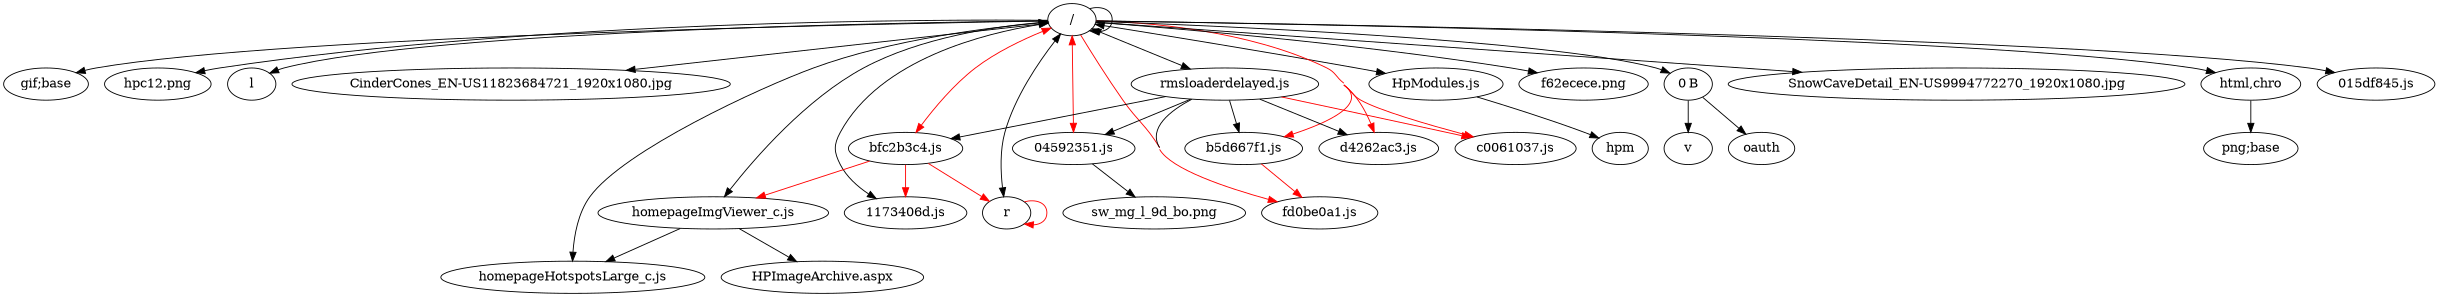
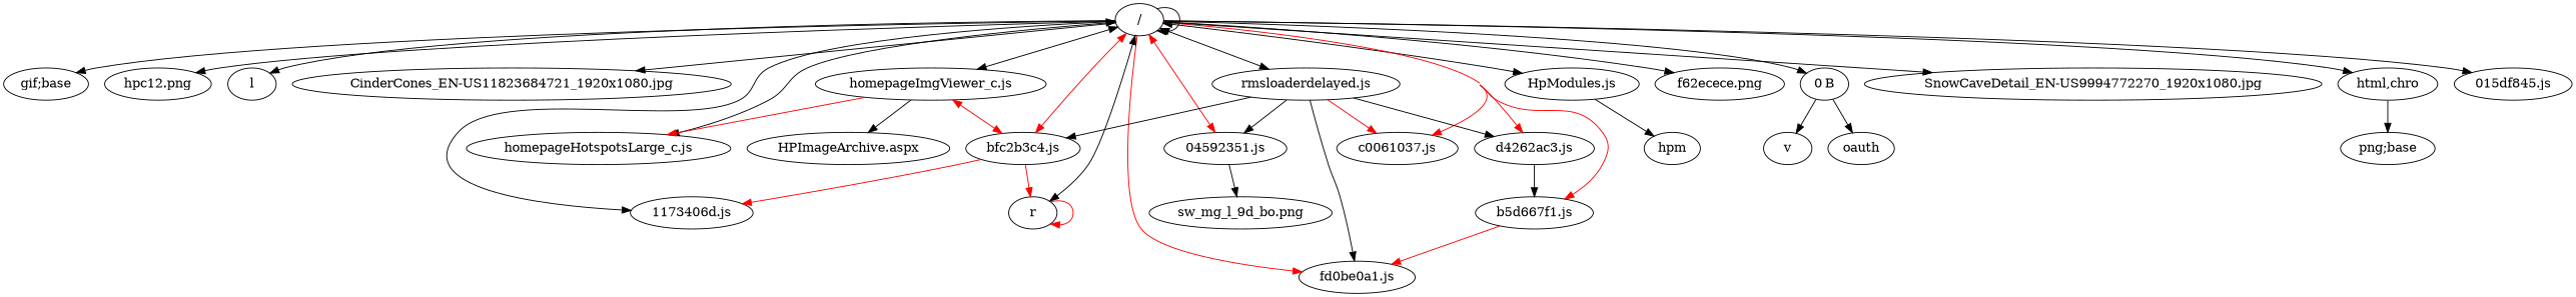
  strict digraph {
    concentrate=true
    "/"
    "gif;base"
    "hpc12.png"
    l
    "CinderCones_EN-US11823684721_1920x1080.jpg"
    "homepageImgViewer_c.js"
    "homepageHotspotsLarge_c.js"
    "HpModules.js"
    "rmsloaderdelayed.js"
    "bfc2b3c4.js"
    "04592351.js"
    "b5d667f1.js"
    "fd0be0a1.js"
    "d4262ac3.js"
    "c0061037.js"
    "1173406d.js"
    "f62ecece.png"
    r
    "0 B"
    "SnowCaveDetail_EN-US9994772270_1920x1080.jpg"
    "html,chro"
    "015df845.js"
    "HPImageArchive.aspx"
    hpm
    n25 [label="sw_mg_l_9d_bo.png"]
    oauth
    v
    "png;base"
    "/" -> "/"
    "/" -> "gif;base"
    "/" -> "hpc12.png"
    "/" -> l
    "/" -> "CinderCones_EN-US11823684721_1920x1080.jpg"
    "/" -> "homepageImgViewer_c.js"
    "/" -> "homepageHotspotsLarge_c.js"
    "/" -> "HpModules.js"
    "/" -> "rmsloaderdelayed.js"
    "/" -> "bfc2b3c4.js" [color=red]
    "/" -> "04592351.js" [color=red]
    "/" -> "b5d667f1.js" [color=red]
    "/" -> "fd0be0a1.js" [color=red]
    "/" -> "d4262ac3.js" [color=red]
    "/" -> "c0061037.js" [color=red]
    "/" -> "1173406d.js"
    "/" -> "f62ecece.png"
    "/" -> r
    "/" -> "0 B"
    "/" -> "SnowCaveDetail_EN-US9994772270_1920x1080.jpg"
    "/" -> "html,chro"
    "/" -> "015df845.js"
    "homepageImgViewer_c.js" -> "/" [color=red]
-   "homepageImgViewer_c.js" -> "homepageHotspotsLarge_c.js" [color=black]
+   "homepageImgViewer_c.js" -> "homepageHotspotsLarge_c.js" [color=red]
+   "homepageImgViewer_c.js" -> "bfc2b3c4.js" [color=red]
    "homepageImgViewer_c.js" -> "HPImageArchive.aspx"
    "homepageHotspotsLarge_c.js" -> "/" [color=red]
    "HpModules.js" -> "/" [color=red]
    "HpModules.js" -> hpm
    "rmsloaderdelayed.js" -> "/" [color=red]
    "rmsloaderdelayed.js" -> "bfc2b3c4.js"
    "rmsloaderdelayed.js" -> "04592351.js"
-   "rmsloaderdelayed.js" -> "b5d667f1.js"
+   "d4262ac3.js" -> "b5d667f1.js"
    "rmsloaderdelayed.js" -> "fd0be0a1.js"
    "rmsloaderdelayed.js" -> "d4262ac3.js"
    "rmsloaderdelayed.js" -> "c0061037.js" [color=red]
    "bfc2b3c4.js" -> "/" [color=red]
    "bfc2b3c4.js" -> "homepageImgViewer_c.js" [color=red]
    "bfc2b3c4.js" -> "1173406d.js" [color=red]
    "bfc2b3c4.js" -> r [color=red]
    "04592351.js" -> "/" [color=red]
    "04592351.js" -> n25
    "b5d667f1.js" -> "fd0be0a1.js" [color=red]
    "1173406d.js" -> "/" [color=red]
    r -> "/" [color=red]
    r -> r [color=red]
    "0 B" -> oauth
    "0 B" -> v
    "html,chro" -> "png;base"
  }
